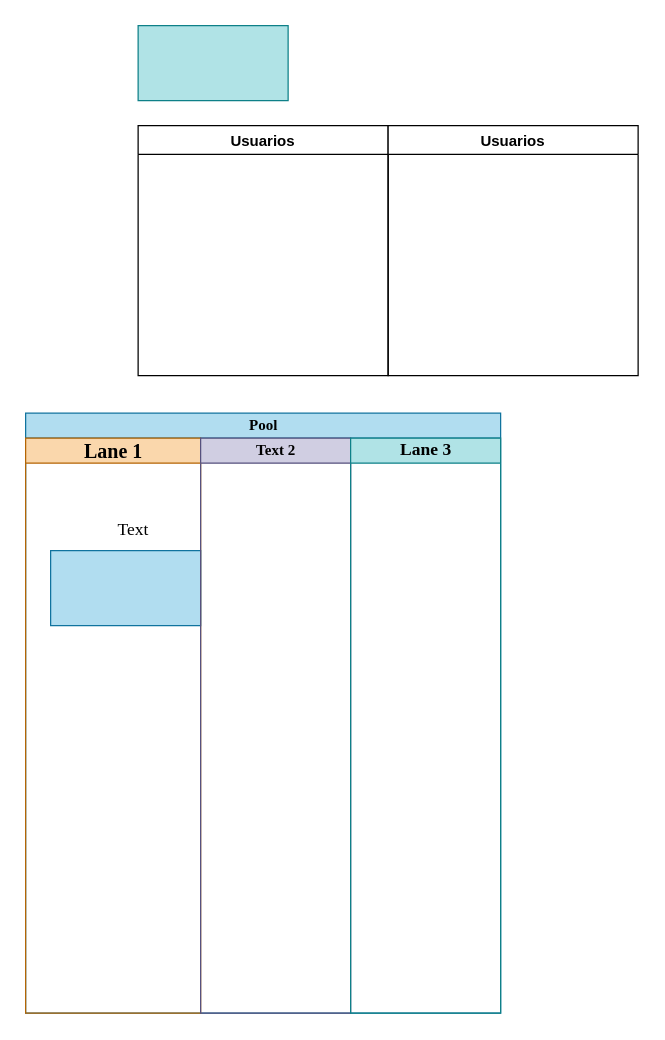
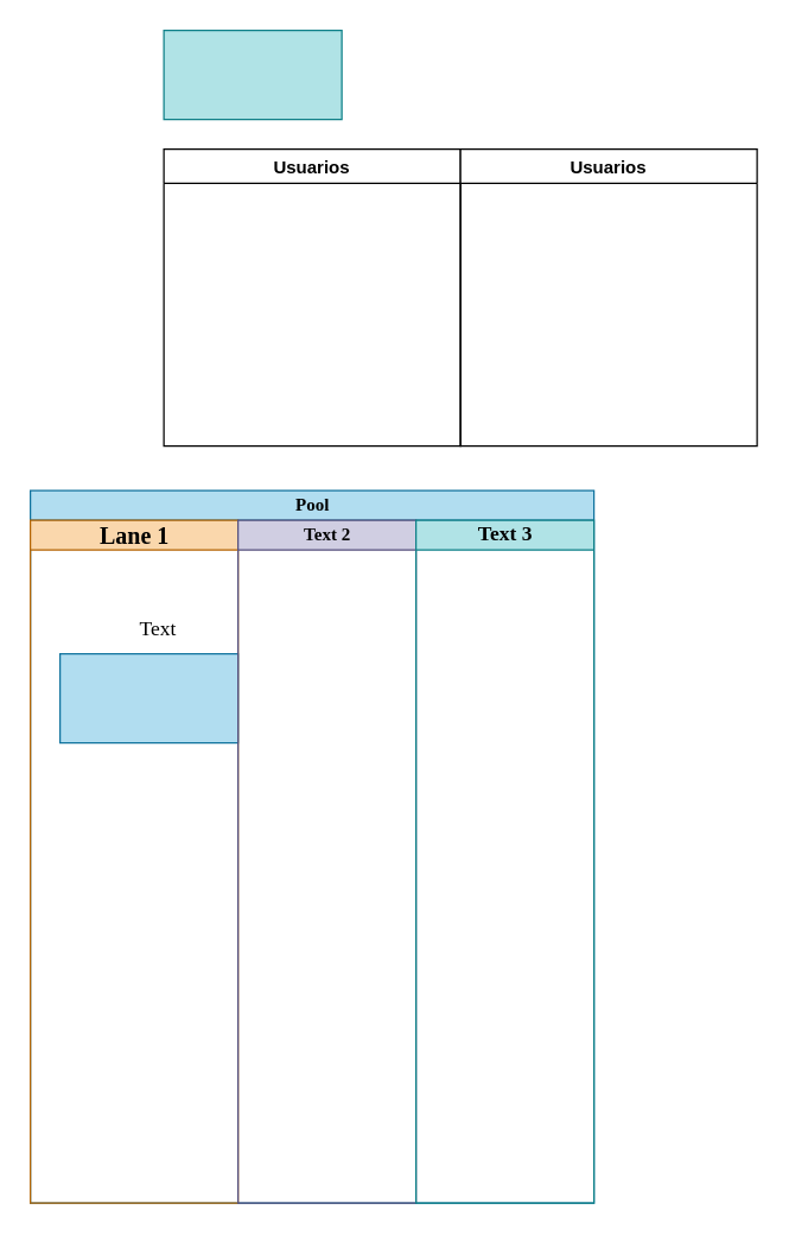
  <mxCell id="0" />
  <mxCell id="1" parent="0" />
  <mxCell id="2" value="" style="rounded=0;whiteSpace=wrap;html=1;fillColor=#b0e3e6;strokeColor=#0e8088;" vertex="1" parent="1"><mxGeometry x="110" y="20" width="120" height="60" as="geometry" /></mxCell>
  <mxCell id="3" value="Usuarios" style="swimlane;" vertex="1" parent="1"><mxGeometry x="110" y="100" width="200" height="200" as="geometry" /></mxCell>
  <mxCell id="4" value="Usuarios" style="swimlane;" vertex="1" parent="1"><mxGeometry x="310" y="100" width="200" height="200" as="geometry" /></mxCell>
  <mxCell id="5" value="Pool" style="swimlane;html=1;childLayout=stackLayout;resizeParent=1;resizeParentMax=0;startSize=20;fillColor=#b1ddf0;strokeColor=#10739e;fontFamily=Century Gothic;" vertex="1" parent="1"><mxGeometry x="20" y="330" width="380" height="480" as="geometry" /></mxCell>
  <mxCell id="6" value="Lane 1" style="swimlane;html=1;startSize=20;fillColor=#fad7ac;strokeColor=#b46504;fontFamily=Century Gothic;fontSize=16;" vertex="1" parent="5"><mxGeometry y="20" width="140" height="460" as="geometry" /></mxCell>
  <mxCell id="7" value="" style="rounded=0;whiteSpace=wrap;html=1;fillColor=#b1ddf0;strokeColor=#10739e;" vertex="1" parent="6"><mxGeometry x="20" y="90" width="120" height="60" as="geometry" /></mxCell>
  <mxCell id="8" value="Text 2" style="swimlane;html=1;startSize=20;fillColor=#d0cee2;strokeColor=#56517e;fontFamily=Century Gothic;" vertex="1" parent="5"><mxGeometry x="140" y="20" width="120" height="460" as="geometry" /></mxCell>
- <mxCell id="9" value="Lane 3" style="swimlane;html=1;startSize=20;fillColor=#b0e3e6;strokeColor=#0e8088;fontFamily=Century Gothic;fontSize=14;" vertex="1" parent="5"><mxGeometry x="260" y="20" width="120" height="460" as="geometry" /></mxCell>
+ <mxCell id="9" value="Text 3" style="swimlane;html=1;startSize=20;fillColor=#b0e3e6;strokeColor=#0e8088;fontFamily=Century Gothic;fontSize=14;" vertex="1" parent="5"><mxGeometry x="260" y="20" width="120" height="460" as="geometry" /></mxCell>
  <mxCell id="10" value="Text" style="text;html=1;resizable=0;points=[];autosize=1;align=left;verticalAlign=top;spacingTop=-4;fontSize=14;fontFamily=Century Gothic;" vertex="1" parent="1"><mxGeometry x="92" y="413" width="40" height="20" as="geometry" /></mxCell>
